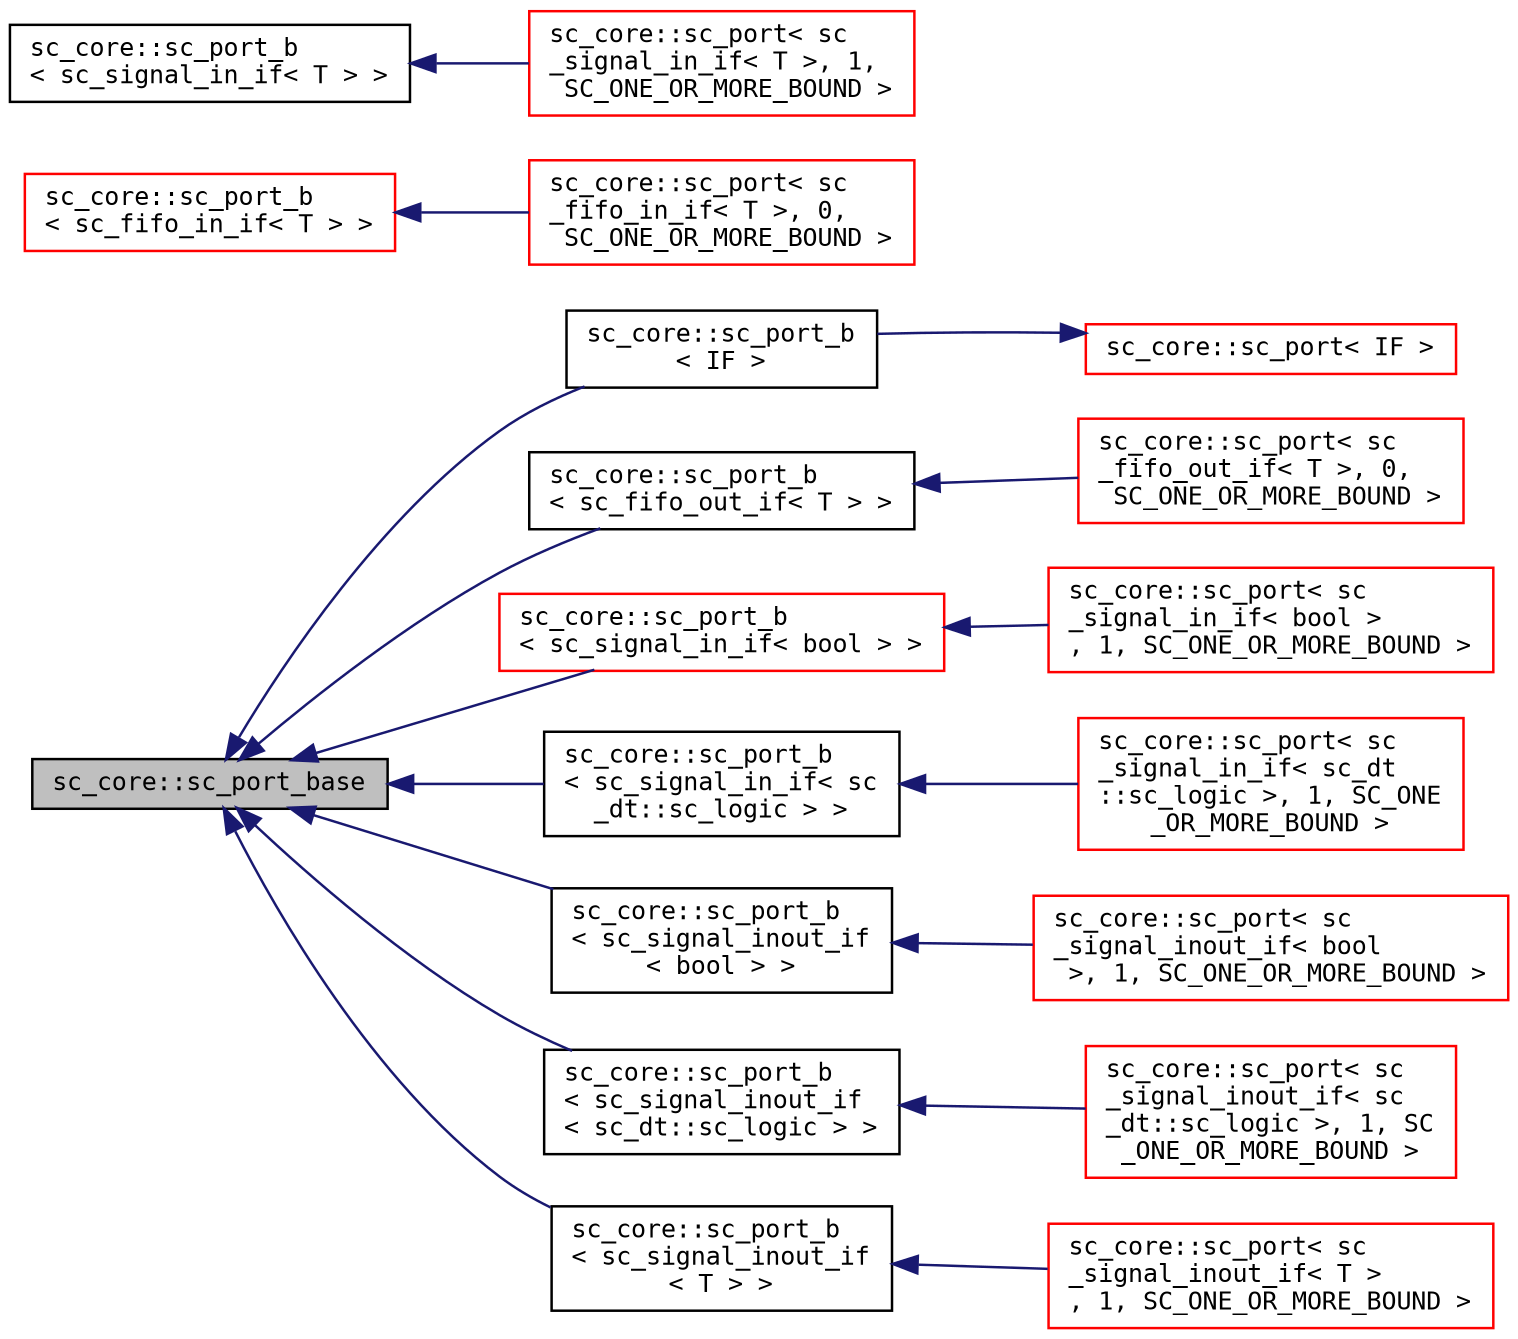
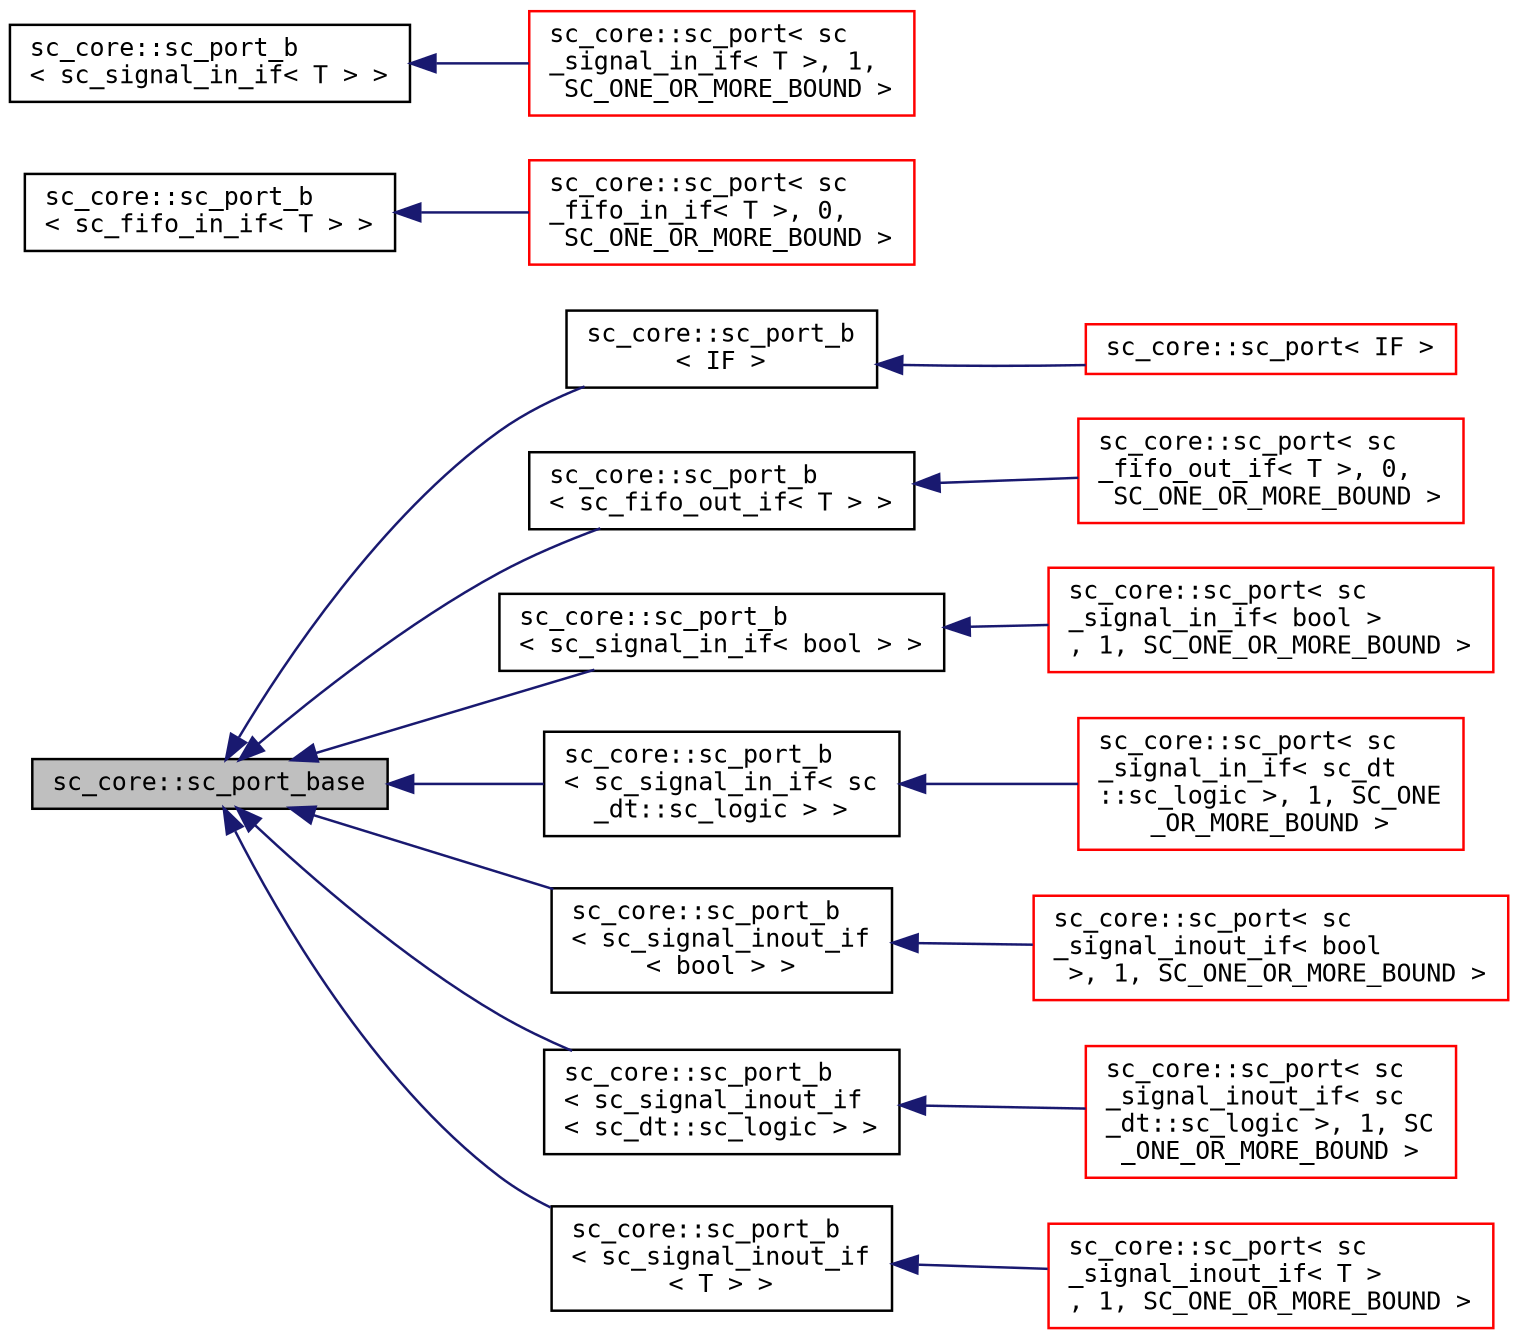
  digraph {
    fontname="DejaVu Sans Mono"
    rankdir=LR
    node [color=black fillcolor=white fontname="DejaVu Sans Mono" fontsize=10 shape=record style=filled]
    edge [color=midnightblue dir=back fontname="DejaVu Sans Mono" fontsize=10 labelfontname=FreeSans labelfontsize=10 style=solid]
    n1 [fillcolor=grey75 fontcolor=black height=0.2 label="sc_core::sc_port_base" width=0.4]
    n2 [height=0.2 label="sc_core::sc_port_b\l\< IF \>" width=0.4]
    n3 [height=0.2 label="sc_core::sc_port_b\l\< sc_fifo_out_if\< T \> \>" width=0.4]
-   n4 [color=red height=0.2 label="sc_core::sc_port_b\l\< sc_signal_in_if\< bool \> \>" width=0.4]
+   n4 [height=0.2 label="sc_core::sc_port_b\l\< sc_signal_in_if\< bool \> \>" width=0.4]
    n5 [height=0.2 label="sc_core::sc_port_b\l\< sc_signal_in_if\< sc\l_dt::sc_logic \> \>" width=0.4]
    n6 [height=0.2 label="sc_core::sc_port_b\l\< sc_signal_inout_if\l\< bool \> \>" width=0.4]
    n7 [height=0.2 label="sc_core::sc_port_b\l\< sc_signal_inout_if\l\< sc_dt::sc_logic \> \>" width=0.4]
    n8 [height=0.2 label="sc_core::sc_port_b\l\< sc_signal_inout_if\l\< T \> \>" width=0.4]
    n9 [color=red height=0.2 label="sc_core::sc_port\< IF \>" width=0.4]
-   n10 [color=red height=0.2 label="sc_core::sc_port_b\l\< sc_fifo_in_if\< T \> \>" width=0.4]
+   n10 [height=0.2 label="sc_core::sc_port_b\l\< sc_fifo_in_if\< T \> \>" width=0.4]
    n11 [color=red height=0.2 label="sc_core::sc_port\< sc\l_fifo_in_if\< T \>, 0,\l SC_ONE_OR_MORE_BOUND \>" width=0.4]
    n12 [color=red height=0.2 label="sc_core::sc_port\< sc\l_fifo_out_if\< T \>, 0,\l SC_ONE_OR_MORE_BOUND \>" width=0.4]
    n13 [color=red height=0.2 label="sc_core::sc_port\< sc\l_signal_in_if\< bool \>\l, 1, SC_ONE_OR_MORE_BOUND \>" width=0.4]
    n14 [color=red height=0.2 label="sc_core::sc_port\< sc\l_signal_in_if\< sc_dt\l::sc_logic \>, 1, SC_ONE\l_OR_MORE_BOUND \>" width=0.4]
    n15 [height=0.2 label="sc_core::sc_port_b\l\< sc_signal_in_if\< T \> \>" width=0.4]
    n16 [color=red height=0.2 label="sc_core::sc_port\< sc\l_signal_in_if\< T \>, 1,\l SC_ONE_OR_MORE_BOUND \>" width=0.4]
    n17 [color=red height=0.2 label="sc_core::sc_port\< sc\l_signal_inout_if\< bool\l \>, 1, SC_ONE_OR_MORE_BOUND \>" width=0.4]
    n18 [color=red height=0.2 label="sc_core::sc_port\< sc\l_signal_inout_if\< sc\l_dt::sc_logic \>, 1, SC\l_ONE_OR_MORE_BOUND \>" width=0.4]
    n19 [color=red height=0.2 label="sc_core::sc_port\< sc\l_signal_inout_if\< T \>\l, 1, SC_ONE_OR_MORE_BOUND \>" width=0.4]
    n1 -> n2
    n1 -> n3
    n1 -> n4
    n1 -> n5
    n1 -> n6
    n1 -> n7
    n1 -> n8
-   n9 -> n2
+   n2 -> n9
    n3 -> n12
    n4 -> n13
    n5 -> n14
    n6 -> n17
    n7 -> n18
    n8 -> n19
    n10 -> n11
    n15 -> n16
  }
